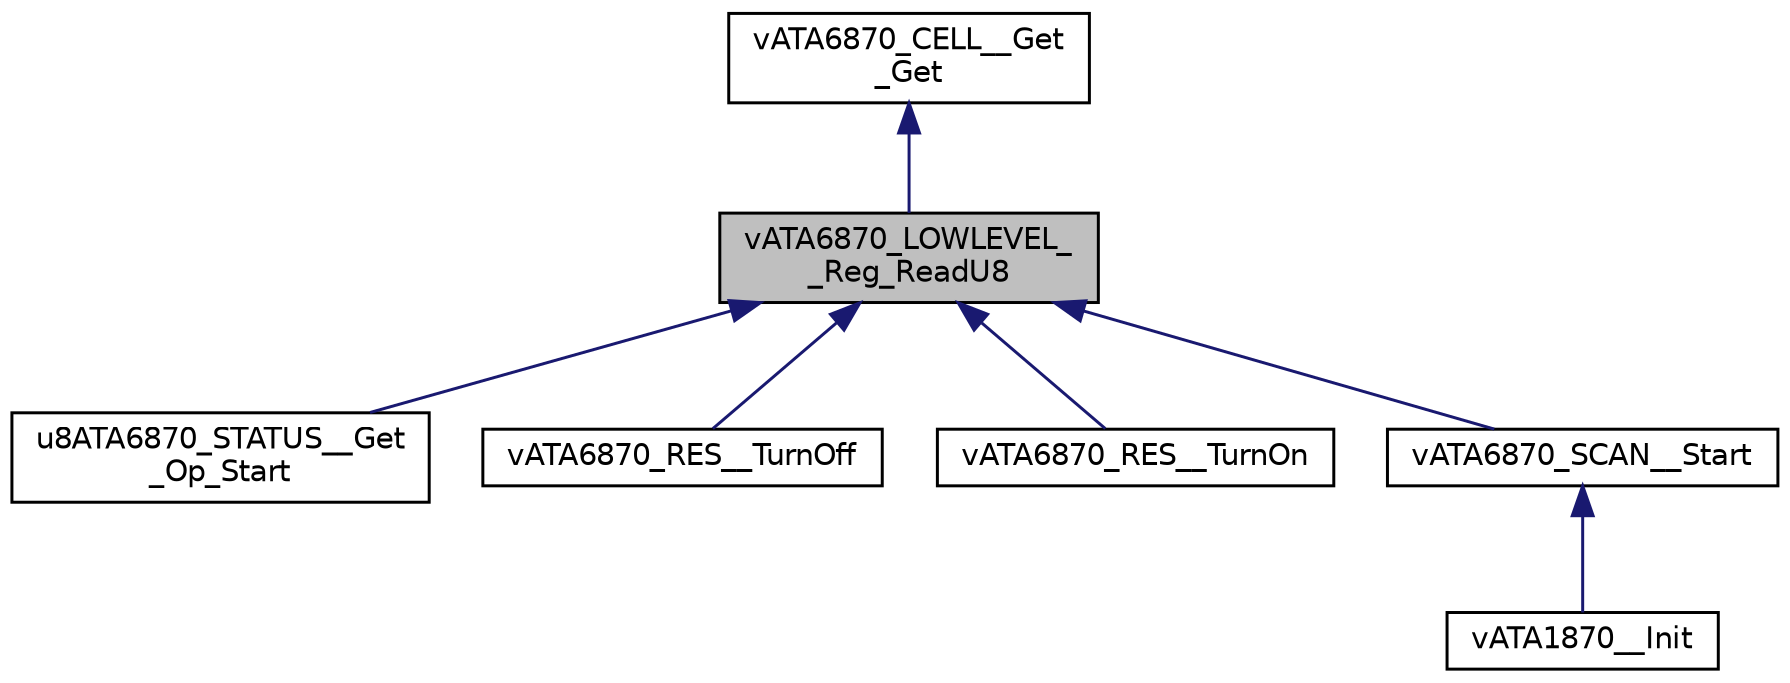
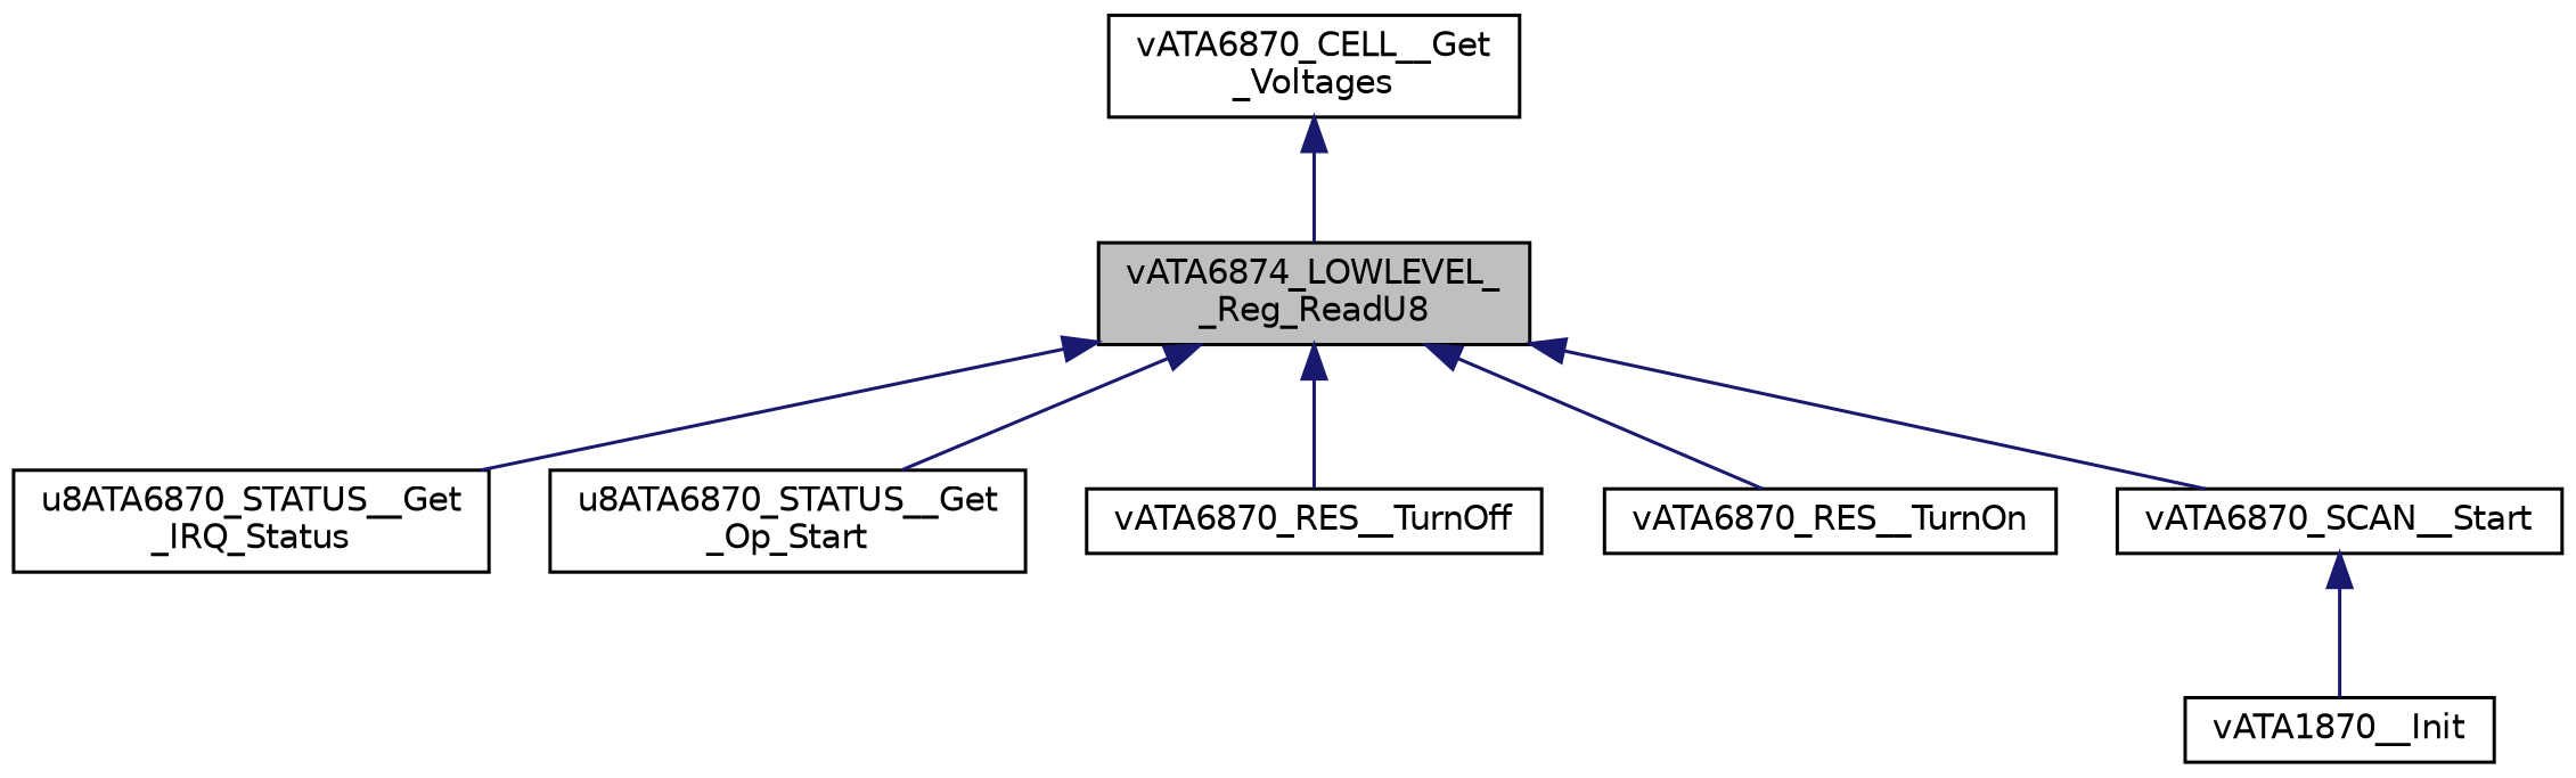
  digraph {
    rankdir=TB
    node [color=black fillcolor=white fontname=Helvetica fontsize=10 shape=record style=filled]
    edge [color=midnightblue dir=back fontname=Helvetica fontsize=10 labelfontname=Helvetica labelfontsize=10 style=solid]
-   n1 [fillcolor=grey75 fontcolor=black height=0.2 label="vATA6870_LOWLEVEL_\l_Reg_ReadU8" width=0.4]
+   n1 [fillcolor=grey75 fontcolor=black height=0.2 label="vATA6874_LOWLEVEL_\l_Reg_ReadU8" width=0.4]
+   n2 [height=0.2 label="u8ATA6870_STATUS__Get\l_IRQ_Status" width=0.4]
    n3 [height=0.2 label="u8ATA6870_STATUS__Get\l_Op_Start" width=0.4]
    n4 [height=0.2 label=vATA6870_RES__TurnOff width=0.4]
    n5 [height=0.2 label=vATA6870_RES__TurnOn width=0.4]
    n6 [height=0.2 label=vATA6870_SCAN__Start width=0.4]
-   n7 [height=0.2 label="vATA6870_CELL__Get\l_Get" width=0.4]
+   n7 [height=0.2 label="vATA6870_CELL__Get\l_Voltages" width=0.4]
    n8 [height=0.2 label=vATA1870__Init width=0.4]
+   n1 -> n2
    n1 -> n3
    n1 -> n4
    n1 -> n5
    n1 -> n6
    n6 -> n8
    n7 -> n1
  }
